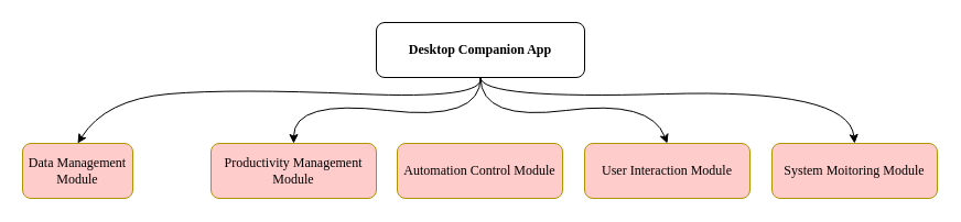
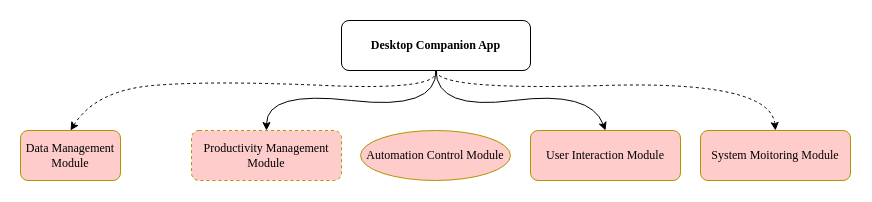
  <mxCell id="0" />
  <mxCell id="1" parent="0" />
  <mxCell id="2" value="&lt;b&gt;&lt;font data-font-src=&quot;https://fonts.googleapis.com/css?family=Montserrat&quot; face=&quot;Montserrat&quot;&gt;&lt;span style=&quot;color: light-dark(rgb(0, 0, 0), rgb(0, 0, 0));&quot;&gt;Desktop Companion App&lt;/span&gt;&lt;/font&gt;&lt;/b&gt;" style="rounded=1;whiteSpace=wrap;html=1;fillColor=light-dark(#FFFFFF,#FFE6CC);" vertex="1" parent="1"><mxGeometry x="341" y="20" width="189" height="50" as="geometry" /></mxCell>
  <mxCell id="3" value="&lt;font data-font-src=&quot;https://fonts.googleapis.com/css?family=Montserrat&quot; face=&quot;Montserrat&quot;&gt;&lt;span style=&quot;color: light-dark(rgb(0, 0, 0), rgb(0, 0, 0));&quot;&gt;User Interaction Module&lt;/span&gt;&lt;/font&gt;" style="rounded=1;whiteSpace=wrap;html=1;fillColor=light-dark(#FFCCCC,#FFCCCC);strokeColor=#B09500;fontColor=#000000;" vertex="1" parent="1"><mxGeometry x="530" y="130" width="150" height="50" as="geometry" /></mxCell>
  <mxCell id="4" value="&lt;font data-font-src=&quot;https://fonts.googleapis.com/css?family=Montserrat&quot; face=&quot;Montserrat&quot;&gt;&lt;span style=&quot;color: light-dark(rgb(0, 0, 0), rgb(0, 0, 0));&quot;&gt;&lt;span style=&quot;color: light-dark(rgb(0, 0, 0), rgb(0, 0, 0));&quot;&gt;Sy&lt;/span&gt;stem Moitoring Module&lt;/span&gt;&lt;/font&gt;" style="rounded=1;whiteSpace=wrap;html=1;fillColor=light-dark(#FFCCCC,#FFFFCC);strokeColor=#B09500;fontColor=#000000;" vertex="1" parent="1"><mxGeometry x="700" y="130" width="150" height="50" as="geometry" /></mxCell>
- <mxCell id="5" value="&lt;font data-font-src=&quot;https://fonts.googleapis.com/css?family=Montserrat&quot; face=&quot;Montserrat&quot;&gt;&lt;span style=&quot;color: light-dark(rgb(0, 0, 0), rgb(0, 0, 0));&quot;&gt;Automation Control Module&lt;/span&gt;&lt;/font&gt;" style="rounded=1;whiteSpace=wrap;html=1;fillColor=light-dark(#FFCCCC,#E6FFCC);strokeColor=#B09500;fontColor=#000000;" vertex="1" parent="1"><mxGeometry x="360" y="130" width="150" height="50" as="geometry" /></mxCell>
+ <mxCell id="5" value="&lt;font data-font-src=&quot;https://fonts.googleapis.com/css?family=Montserrat&quot; face=&quot;Montserrat&quot;&gt;&lt;span style=&quot;color: light-dark(rgb(0, 0, 0), rgb(0, 0, 0));&quot;&gt;Automation Control Module&lt;/span&gt;&lt;/font&gt;" style="ellipse;whiteSpace=wrap;html=1;fillColor=light-dark(#FFCCCC,#E6FFCC);strokeColor=#B09500;fontColor=#000000;" vertex="1" parent="1"><mxGeometry x="360" y="130" width="150" height="50" as="geometry" /></mxCell>
  <mxCell id="6" value="&lt;font data-font-src=&quot;https://fonts.googleapis.com/css?family=Montserrat&quot; face=&quot;Montserrat&quot;&gt;&lt;span style=&quot;color: light-dark(rgb(0, 0, 0), rgb(0, 0, 0));&quot;&gt;Data Management Module&lt;/span&gt;&lt;/font&gt;" style="rounded=1;whiteSpace=wrap;html=1;fillColor=light-dark(#FFCCCC,#CCFFCC);strokeColor=#B09500;fontColor=#000000;" vertex="1" parent="1"><mxGeometry x="20" y="130" width="100" height="50" as="geometry" /></mxCell>
- <mxCell id="7" value="&lt;font data-font-src=&quot;https://fonts.googleapis.com/css?family=Montserrat&quot; face=&quot;Montserrat&quot;&gt;&lt;span style=&quot;color: light-dark(rgb(0, 0, 0), rgb(0, 0, 0));&quot;&gt;Productivity Management Module&lt;/span&gt;&lt;/font&gt;" style="rounded=1;whiteSpace=wrap;html=1;fillColor=light-dark(#FFCCCC,#CCFFFF);strokeColor=#B09500;fontColor=#000000;" vertex="1" parent="1"><mxGeometry x="191" y="130" width="150" height="50" as="geometry" /></mxCell>
- <mxCell id="8" value="" style="curved=1;endArrow=classic;html=1;rounded=0;exitX=0.5;exitY=1;exitDx=0;exitDy=0;entryX=0.5;entryY=0;entryDx=0;entryDy=0;" edge="1" parent="1" source="2" target="6"><mxGeometry width="50" height="50" relative="1" as="geometry"><mxPoint x="370" y="390" as="sourcePoint" /><mxPoint x="420" y="340" as="targetPoint" /><Array as="points"><mxPoint x="440" y="90" /><mxPoint x="210" y="80" /><mxPoint x="95" y="90" /></Array></mxGeometry></mxCell>
- <mxCell id="9" value="" style="curved=1;endArrow=classic;html=1;rounded=0;exitX=0.5;exitY=1;exitDx=0;exitDy=0;entryX=0.5;entryY=0;entryDx=0;entryDy=0;" edge="1" parent="1" source="2" target="4"><mxGeometry width="50" height="50" relative="1" as="geometry"><mxPoint x="761" y="300" as="sourcePoint" /><mxPoint x="420" y="360" as="targetPoint" /><Array as="points"><mxPoint x="436" y="90" /><mxPoint x="770" y="80" /></Array></mxGeometry></mxCell>
+ <mxCell id="7" value="&lt;font data-font-src=&quot;https://fonts.googleapis.com/css?family=Montserrat&quot; face=&quot;Montserrat&quot;&gt;&lt;span style=&quot;color: light-dark(rgb(0, 0, 0), rgb(0, 0, 0));&quot;&gt;Productivity Management Module&lt;/span&gt;&lt;/font&gt;" style="rounded=1;whiteSpace=wrap;html=1;fillColor=light-dark(#FFCCCC,#CCFFFF);strokeColor=#B09500;fontColor=#000000;dashed=1;" vertex="1" parent="1"><mxGeometry x="191" y="130" width="150" height="50" as="geometry" /></mxCell>
+ <mxCell id="8" value="" style="curved=1;endArrow=classic;html=1;rounded=0;exitX=0.5;exitY=1;exitDx=0;exitDy=0;entryX=0.5;entryY=0;entryDx=0;entryDy=0;dashed=1;" edge="1" parent="1" source="2" target="6"><mxGeometry width="50" height="50" relative="1" as="geometry"><mxPoint x="370" y="390" as="sourcePoint" /><mxPoint x="420" y="340" as="targetPoint" /><Array as="points"><mxPoint x="440" y="90" /><mxPoint x="210" y="80" /><mxPoint x="95" y="90" /></Array></mxGeometry></mxCell>
+ <mxCell id="9" value="" style="curved=1;endArrow=classic;html=1;rounded=0;exitX=0.5;exitY=1;exitDx=0;exitDy=0;entryX=0.5;entryY=0;entryDx=0;entryDy=0;dashed=1;" edge="1" parent="1" source="2" target="4"><mxGeometry width="50" height="50" relative="1" as="geometry"><mxPoint x="761" y="300" as="sourcePoint" /><mxPoint x="420" y="360" as="targetPoint" /><Array as="points"><mxPoint x="436" y="90" /><mxPoint x="770" y="80" /></Array></mxGeometry></mxCell>
  <mxCell id="10" value="" style="curved=1;endArrow=classic;html=1;rounded=0;entryX=0.5;entryY=0;entryDx=0;entryDy=0;exitX=0.5;exitY=1;exitDx=0;exitDy=0;" edge="1" parent="1" source="2" target="7"><mxGeometry width="50" height="50" relative="1" as="geometry"><mxPoint x="370" y="350" as="sourcePoint" /><mxPoint x="420" y="300" as="targetPoint" /><Array as="points"><mxPoint x="436" y="110" /><mxPoint x="266" y="90" /></Array></mxGeometry></mxCell>
  <mxCell id="11" value="" style="curved=1;endArrow=classic;html=1;rounded=0;entryX=0.5;entryY=0;entryDx=0;entryDy=0;exitX=0.5;exitY=1;exitDx=0;exitDy=0;" edge="1" parent="1" source="2" target="3"><mxGeometry width="50" height="50" relative="1" as="geometry"><mxPoint x="766" y="70" as="sourcePoint" /><mxPoint x="596" y="130" as="targetPoint" /><Array as="points"><mxPoint x="436" y="110" /><mxPoint x="590" y="90" /></Array></mxGeometry></mxCell>
